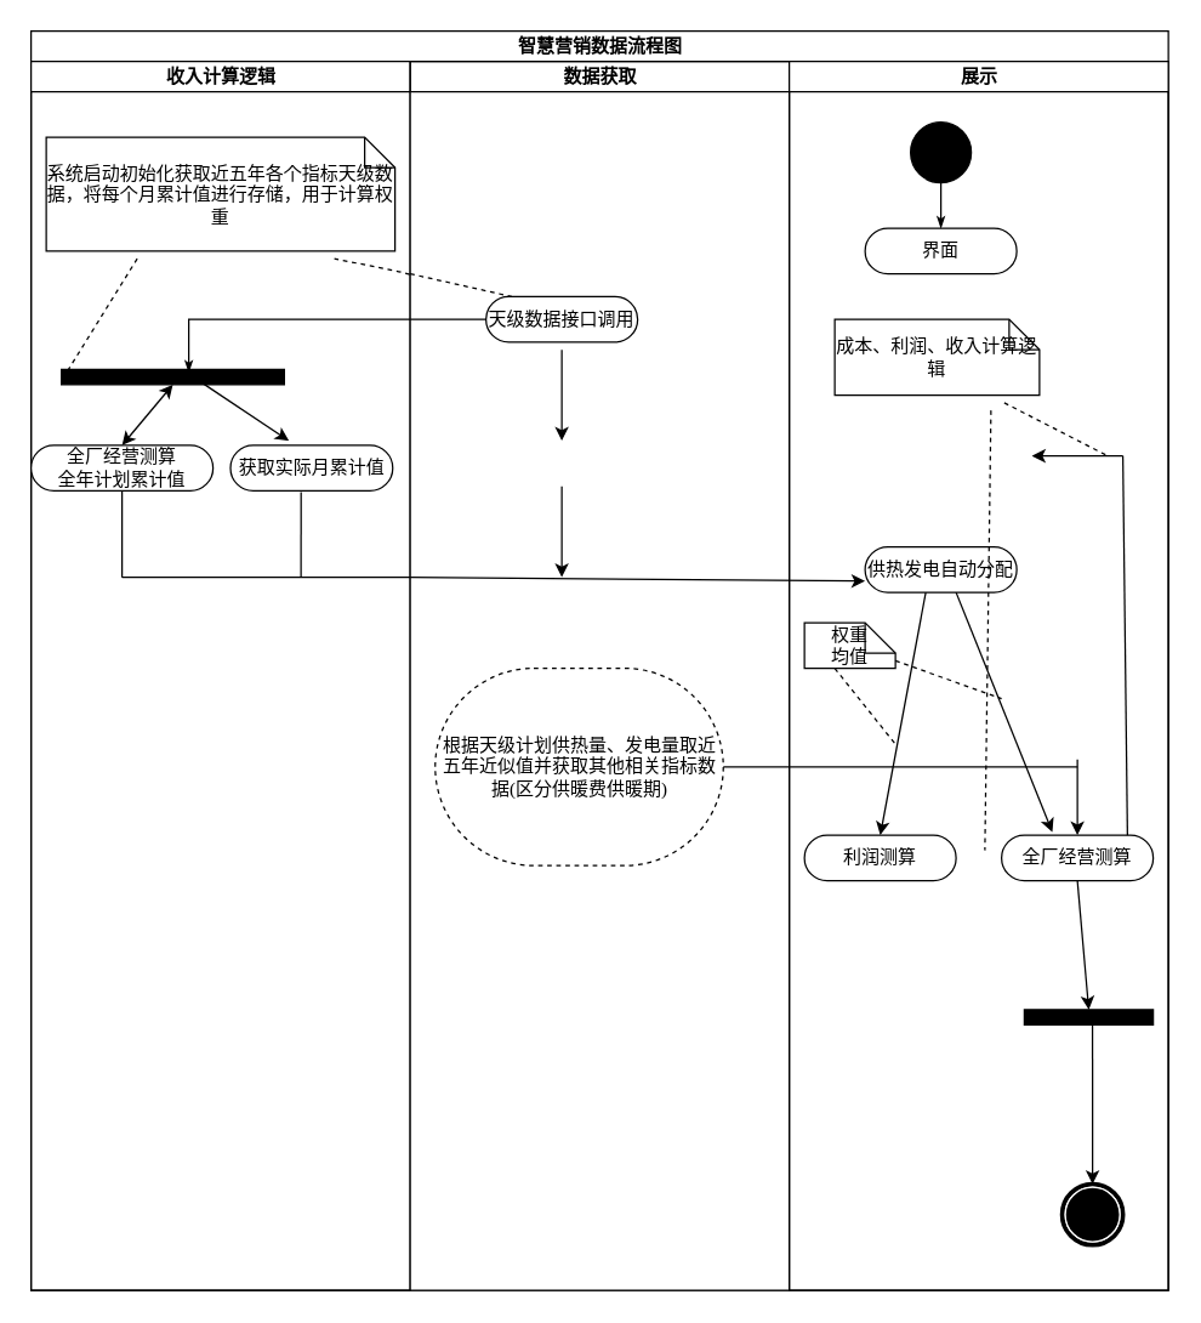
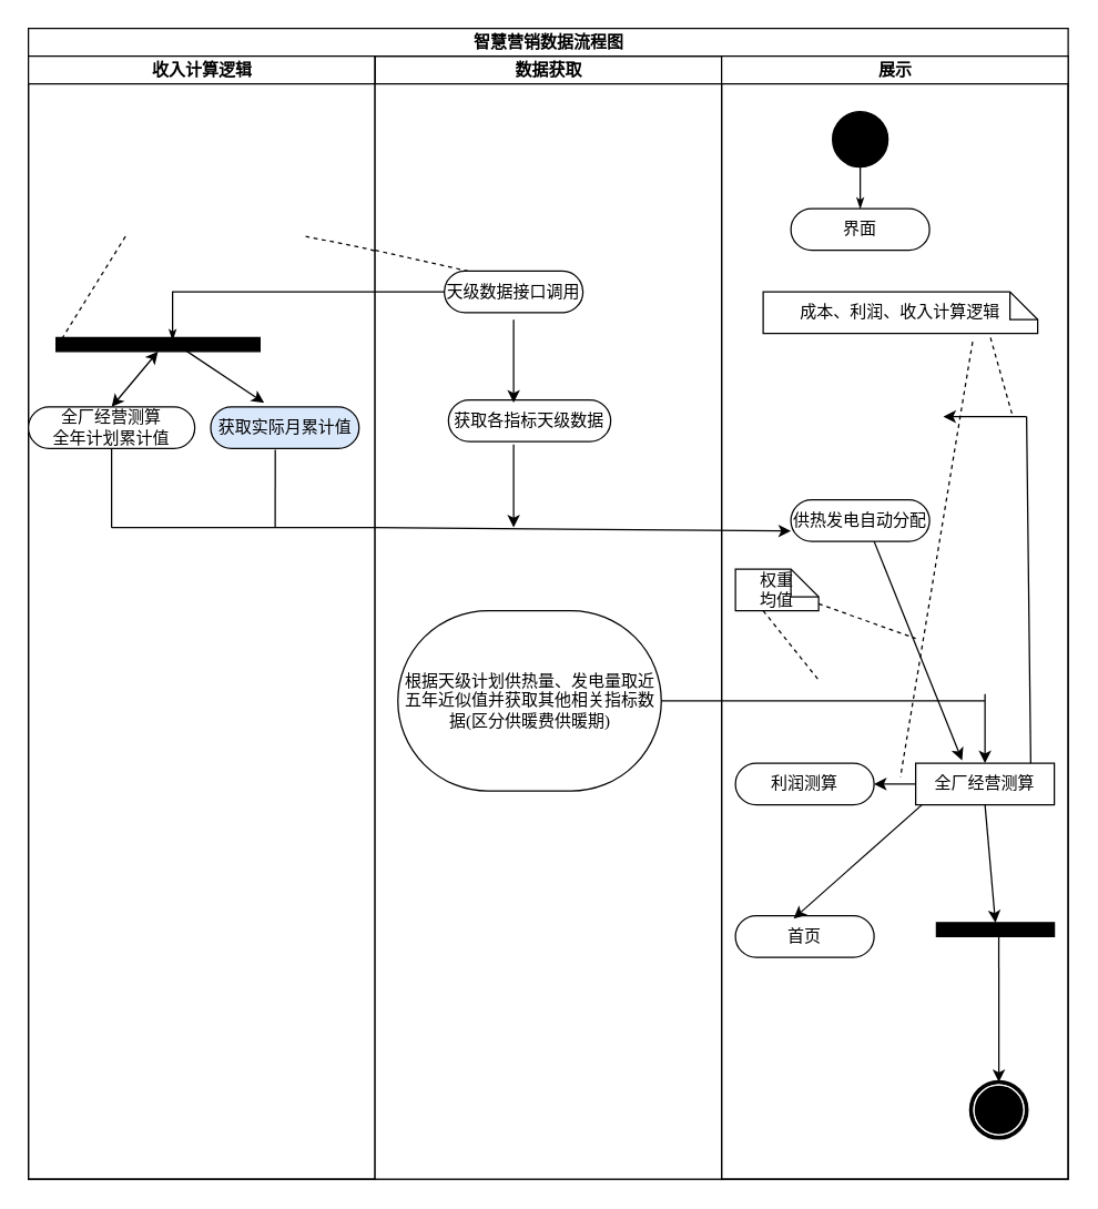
  <mxCell id="0" />
  <mxCell id="1" parent="0" />
  <mxCell id="2" value="智慧营销数据流程图" style="swimlane;html=1;childLayout=stackLayout;startSize=20;rounded=0;shadow=0;comic=0;labelBackgroundColor=none;strokeColor=#000000;strokeWidth=1;fillColor=#ffffff;fontFamily=Verdana;fontSize=12;fontColor=#000000;align=center;" parent="1" vertex="1"><mxGeometry x="20" y="20" width="750" height="830" as="geometry" /></mxCell>
  <mxCell id="3" value="收入计算逻辑" style="swimlane;html=1;startSize=20;" parent="2" vertex="1"><mxGeometry y="20" width="250" height="810" as="geometry" /></mxCell>
  <mxCell id="4" value="" style="whiteSpace=wrap;html=1;rounded=0;shadow=0;comic=0;labelBackgroundColor=none;strokeColor=#000000;strokeWidth=1;fillColor=#000000;fontFamily=Verdana;fontSize=12;fontColor=#000000;align=center;rotation=0;" parent="3" vertex="1"><mxGeometry x="20" y="203" width="147" height="10" as="geometry" /></mxCell>
- <mxCell id="5" value="系统启动初始化获取近五年各个指标天级数据，将每个月累计值进行存储，用于计算权重" style="shape=note;whiteSpace=wrap;html=1;rounded=0;shadow=0;comic=0;labelBackgroundColor=none;strokeColor=#000000;strokeWidth=1;fillColor=#ffffff;fontFamily=Verdana;fontSize=12;fontColor=#000000;align=center;size=20;" vertex="1" parent="3"><mxGeometry x="10" y="50" width="230" height="75" as="geometry" /></mxCell>
  <mxCell id="6" value="" style="endArrow=none;dashed=1;html=1;entryX=0;entryY=0.75;entryDx=0;entryDy=0;" edge="1" parent="3" target="4"><mxGeometry width="50" height="50" relative="1" as="geometry"><mxPoint x="70" y="130" as="sourcePoint" /><mxPoint x="310" y="200" as="targetPoint" /></mxGeometry></mxCell>
  <mxCell id="7" style="edgeStyle=orthogonalEdgeStyle;rounded=0;html=1;labelBackgroundColor=none;startArrow=none;startFill=0;startSize=5;endArrow=classicThin;endFill=1;endSize=5;jettySize=auto;orthogonalLoop=1;strokeColor=#000000;strokeWidth=1;fontFamily=Verdana;fontSize=12;fontColor=#000000;entryX=0.5;entryY=0;entryDx=0;entryDy=0;" edge="1" parent="3" source="18"><mxGeometry relative="1" as="geometry"><mxPoint x="314" y="170" as="sourcePoint" /><mxPoint x="104" y="205" as="targetPoint" /><Array as="points"><mxPoint x="104" y="170" /></Array></mxGeometry></mxCell>
  <mxCell id="8" value="" style="endArrow=none;dashed=1;html=1;" edge="1" parent="3"><mxGeometry width="50" height="50" relative="1" as="geometry"><mxPoint x="300" y="160" as="sourcePoint" /><mxPoint x="200" y="130" as="targetPoint" /><Array as="points"><mxPoint x="250" y="140" /></Array></mxGeometry></mxCell>
  <mxCell id="9" value="全厂经营测算&lt;br&gt;全年计划累计值" style="rounded=1;whiteSpace=wrap;html=1;shadow=0;comic=0;labelBackgroundColor=none;strokeColor=#000000;strokeWidth=1;fillColor=#ffffff;fontFamily=Verdana;fontSize=12;fontColor=#000000;align=center;arcSize=50;" vertex="1" parent="3"><mxGeometry y="253" width="120" height="30" as="geometry" /></mxCell>
- <mxCell id="10" value="获取实际月累计值" style="rounded=1;whiteSpace=wrap;html=1;shadow=0;comic=0;labelBackgroundColor=none;strokeColor=#000000;strokeWidth=1;fillColor=#ffffff;fontFamily=Verdana;fontSize=12;fontColor=#000000;align=center;arcSize=50;" vertex="1" parent="3"><mxGeometry x="131.5" y="253" width="107" height="30" as="geometry" /></mxCell>
+ <mxCell id="10" value="获取实际月累计值" style="rounded=1;whiteSpace=wrap;html=1;shadow=0;comic=0;labelBackgroundColor=none;strokeColor=#000000;strokeWidth=1;fillColor=#dae8fc;fontFamily=Verdana;fontSize=12;fontColor=#000000;align=center;arcSize=50;" vertex="1" parent="3"><mxGeometry x="131.5" y="253" width="107" height="30" as="geometry" /></mxCell>
  <mxCell id="11" value="" style="endArrow=classic;html=1;" edge="1" parent="3"><mxGeometry width="50" height="50" relative="1" as="geometry"><mxPoint x="110" y="210" as="sourcePoint" /><mxPoint x="170" y="250" as="targetPoint" /></mxGeometry></mxCell>
  <mxCell id="12" value="" style="endArrow=none;html=1;entryX=0.5;entryY=1;entryDx=0;entryDy=0;" edge="1" parent="3" target="9"><mxGeometry width="50" height="50" relative="1" as="geometry"><mxPoint x="60" y="340" as="sourcePoint" /><mxPoint x="60" y="290" as="targetPoint" /></mxGeometry></mxCell>
  <mxCell id="13" value="" style="endArrow=none;html=1;" edge="1" parent="3"><mxGeometry width="50" height="50" relative="1" as="geometry"><mxPoint x="60" y="340" as="sourcePoint" /><mxPoint x="250" y="340" as="targetPoint" /></mxGeometry></mxCell>
  <mxCell id="14" value="" style="endArrow=classic;startArrow=classic;html=1;entryX=0.5;entryY=1;entryDx=0;entryDy=0;exitX=0.5;exitY=0;exitDx=0;exitDy=0;" edge="1" parent="3" source="9" target="4"><mxGeometry width="50" height="50" relative="1" as="geometry"><mxPoint x="50" y="270" as="sourcePoint" /><mxPoint x="100" y="220" as="targetPoint" /></mxGeometry></mxCell>
  <mxCell id="15" value="数据获取" style="swimlane;html=1;startSize=20;fillColor=none;swimlaneFillColor=#ffffff;" parent="2" vertex="1"><mxGeometry x="250" y="20" width="250" height="810" as="geometry" /></mxCell>
  <mxCell id="16" style="edgeStyle=none;rounded=0;html=1;labelBackgroundColor=none;startArrow=none;startFill=0;startSize=5;endArrow=classicThin;endFill=1;endSize=5;jettySize=auto;orthogonalLoop=1;strokeColor=#000000;strokeWidth=1;fontFamily=Verdana;fontSize=12;fontColor=#000000;" parent="15" edge="1"><mxGeometry relative="1" as="geometry"><mxPoint x="154.643" y="540" as="sourcePoint" /></mxGeometry></mxCell>
  <mxCell id="17" style="edgeStyle=none;rounded=0;html=1;dashed=1;labelBackgroundColor=none;startArrow=none;startFill=0;startSize=5;endArrow=oval;endFill=0;endSize=5;jettySize=auto;orthogonalLoop=1;strokeColor=#000000;strokeWidth=1;fontFamily=Verdana;fontSize=12;fontColor=#000000;" parent="15" edge="1"><mxGeometry relative="1" as="geometry" /></mxCell>
  <mxCell id="18" value="天级数据接口调用" style="rounded=1;whiteSpace=wrap;html=1;shadow=0;comic=0;labelBackgroundColor=none;strokeColor=#000000;strokeWidth=1;fillColor=#ffffff;fontFamily=Verdana;fontSize=12;fontColor=#000000;align=center;arcSize=50;" parent="15" vertex="1"><mxGeometry x="50" y="155" width="100" height="30" as="geometry" /></mxCell>
  <mxCell id="19" value="" style="line;strokeWidth=1;fillColor=none;align=left;verticalAlign=middle;spacingTop=-1;spacingLeft=3;spacingRight=3;rotatable=0;labelPosition=right;points=[];portConstraint=eastwest;" vertex="1" parent="15"><mxGeometry y="166" width="50" height="8" as="geometry" /></mxCell>
  <mxCell id="20" value="" style="endArrow=none;dashed=1;html=1;entryX=0.17;entryY=0;entryDx=0;entryDy=0;entryPerimeter=0;" edge="1" parent="15" target="18"><mxGeometry width="50" height="50" relative="1" as="geometry"><mxPoint y="140" as="sourcePoint" /><mxPoint x="50" y="150" as="targetPoint" /></mxGeometry></mxCell>
+ <mxCell id="21" value="获取各指标天级数据" style="rounded=1;whiteSpace=wrap;html=1;shadow=0;comic=0;labelBackgroundColor=none;strokeColor=#000000;strokeWidth=1;fillColor=#ffffff;fontFamily=Verdana;fontSize=12;fontColor=#000000;align=center;arcSize=50;" vertex="1" parent="15"><mxGeometry x="53" y="248" width="117" height="30" as="geometry" /></mxCell>
  <mxCell id="22" value="" style="endArrow=classic;html=1;" edge="1" parent="15"><mxGeometry width="50" height="50" relative="1" as="geometry"><mxPoint x="100" y="190" as="sourcePoint" /><mxPoint x="100" y="250" as="targetPoint" /></mxGeometry></mxCell>
  <mxCell id="23" value="" style="endArrow=classic;html=1;entryX=0;entryY=0.75;entryDx=0;entryDy=0;" edge="1" parent="15" target="32"><mxGeometry width="50" height="50" relative="1" as="geometry"><mxPoint y="340" as="sourcePoint" /><mxPoint x="80" y="340" as="targetPoint" /></mxGeometry></mxCell>
  <mxCell id="24" value="" style="endArrow=classic;html=1;" edge="1" parent="15"><mxGeometry width="50" height="50" relative="1" as="geometry"><mxPoint x="100" y="280" as="sourcePoint" /><mxPoint x="100" y="340" as="targetPoint" /></mxGeometry></mxCell>
- <mxCell id="25" value="根据天级计划供热量、发电量取近五年近似值并获取其他相关指标数据(区分供暖费供暖期)" style="rounded=1;whiteSpace=wrap;html=1;shadow=0;comic=0;labelBackgroundColor=none;strokeColor=#000000;strokeWidth=1;fillColor=#ffffff;fontFamily=Verdana;fontSize=12;fontColor=#000000;align=center;arcSize=50;dashed=1;" vertex="1" parent="15"><mxGeometry x="16.5" y="400" width="190" height="130" as="geometry" /></mxCell>
+ <mxCell id="25" value="根据天级计划供热量、发电量取近五年近似值并获取其他相关指标数据(区分供暖费供暖期)" style="rounded=1;whiteSpace=wrap;html=1;shadow=0;comic=0;labelBackgroundColor=none;strokeColor=#000000;strokeWidth=1;fillColor=#ffffff;fontFamily=Verdana;fontSize=12;fontColor=#000000;align=center;arcSize=50;" vertex="1" parent="15"><mxGeometry x="16.5" y="400" width="190" height="130" as="geometry" /></mxCell>
  <mxCell id="26" value="" style="endArrow=none;html=1;" edge="1" parent="15" source="25"><mxGeometry width="50" height="50" relative="1" as="geometry"><mxPoint x="-83.5" y="475" as="sourcePoint" /><mxPoint x="440" y="465" as="targetPoint" /></mxGeometry></mxCell>
  <mxCell id="27" value="展示" style="swimlane;html=1;startSize=20;" parent="2" vertex="1"><mxGeometry x="500" y="20" width="250" height="810" as="geometry" /></mxCell>
  <mxCell id="28" style="edgeStyle=orthogonalEdgeStyle;rounded=0;html=1;labelBackgroundColor=none;startArrow=none;startFill=0;startSize=5;endArrow=classicThin;endFill=1;endSize=5;jettySize=auto;orthogonalLoop=1;strokeColor=#000000;strokeWidth=1;fontFamily=Verdana;fontSize=12;fontColor=#000000;" parent="27" source="29" target="30" edge="1"><mxGeometry relative="1" as="geometry" /></mxCell>
  <mxCell id="29" value="" style="ellipse;whiteSpace=wrap;html=1;rounded=0;shadow=0;comic=0;labelBackgroundColor=none;strokeColor=#000000;strokeWidth=1;fillColor=#000000;fontFamily=Verdana;fontSize=12;fontColor=#000000;align=center;" parent="27" vertex="1"><mxGeometry x="80" y="40" width="40" height="40" as="geometry" /></mxCell>
  <mxCell id="30" value="界面" style="rounded=1;whiteSpace=wrap;html=1;shadow=0;comic=0;labelBackgroundColor=none;strokeColor=#000000;strokeWidth=1;fillColor=#ffffff;fontFamily=Verdana;fontSize=12;fontColor=#000000;align=center;arcSize=50;" parent="27" vertex="1"><mxGeometry x="50" y="110" width="100" height="30" as="geometry" /></mxCell>
  <mxCell id="31" value="" style="shape=mxgraph.bpmn.shape;html=1;verticalLabelPosition=bottom;labelBackgroundColor=#ffffff;verticalAlign=top;perimeter=ellipsePerimeter;outline=end;symbol=terminate;rounded=0;shadow=0;comic=0;strokeColor=#000000;strokeWidth=1;fillColor=#ffffff;fontFamily=Verdana;fontSize=12;fontColor=#000000;align=center;" parent="27" vertex="1"><mxGeometry x="180" y="740" width="40" height="40" as="geometry" /></mxCell>
  <mxCell id="32" value="供热发电自动分配" style="rounded=1;whiteSpace=wrap;html=1;shadow=0;comic=0;labelBackgroundColor=none;strokeColor=#000000;strokeWidth=1;fillColor=#ffffff;fontFamily=Verdana;fontSize=12;fontColor=#000000;align=center;arcSize=50;" parent="27" vertex="1"><mxGeometry x="50" y="320" width="100" height="30" as="geometry" /></mxCell>
- <mxCell id="33" value="全厂经营测算" style="rounded=1;whiteSpace=wrap;html=1;shadow=0;comic=0;labelBackgroundColor=none;strokeColor=#000000;strokeWidth=1;fillColor=#ffffff;fontFamily=Verdana;fontSize=12;fontColor=#000000;align=center;arcSize=50;" vertex="1" parent="27"><mxGeometry x="140" y="510" width="100" height="30" as="geometry" /></mxCell>
+ <mxCell id="33" value="全厂经营测算" style="whiteSpace=wrap;html=1;shadow=0;comic=0;labelBackgroundColor=none;strokeColor=#000000;strokeWidth=1;fillColor=#ffffff;fontFamily=Verdana;fontSize=12;fontColor=#000000;align=center;arcSize=50;rounded=0;" vertex="1" parent="27"><mxGeometry x="140" y="510" width="100" height="30" as="geometry" /></mxCell>
  <mxCell id="34" value="利润测算" style="rounded=1;whiteSpace=wrap;html=1;shadow=0;comic=0;labelBackgroundColor=none;strokeColor=#000000;strokeWidth=1;fillColor=#ffffff;fontFamily=Verdana;fontSize=12;fontColor=#000000;align=center;arcSize=50;" vertex="1" parent="27"><mxGeometry x="10" y="510" width="100" height="30" as="geometry" /></mxCell>
+ <mxCell id="35" value="首页" style="rounded=1;whiteSpace=wrap;html=1;shadow=0;comic=0;labelBackgroundColor=none;strokeColor=#000000;strokeWidth=1;fillColor=#ffffff;fontFamily=Verdana;fontSize=12;fontColor=#000000;align=center;arcSize=50;" vertex="1" parent="27"><mxGeometry x="10" y="620" width="100" height="30" as="geometry" /></mxCell>
  <mxCell id="36" value="" style="whiteSpace=wrap;html=1;rounded=0;shadow=0;comic=0;labelBackgroundColor=none;strokeColor=#000000;strokeWidth=1;fillColor=#000000;fontFamily=Verdana;fontSize=12;fontColor=#000000;align=center;rotation=0;" vertex="1" parent="27"><mxGeometry x="155" y="625" width="85" height="10" as="geometry" /></mxCell>
  <mxCell id="37" value="" style="endArrow=classic;html=1;exitX=0.5;exitY=1;exitDx=0;exitDy=0;entryX=0.5;entryY=0;entryDx=0;entryDy=0;" edge="1" parent="27" source="33" target="36"><mxGeometry width="50" height="50" relative="1" as="geometry"><mxPoint x="102" y="248" as="sourcePoint" /><mxPoint x="188" y="510" as="targetPoint" /></mxGeometry></mxCell>
- <mxCell id="38" value="" style="endArrow=classic;html=1;exitX=0.4;exitY=1;exitDx=0;exitDy=0;exitPerimeter=0;entryX=0.5;entryY=0;entryDx=0;entryDy=0;" edge="1" parent="27" source="32" target="34"><mxGeometry width="50" height="50" relative="1" as="geometry"><mxPoint x="70" y="420" as="sourcePoint" /><mxPoint x="120" y="370" as="targetPoint" /></mxGeometry></mxCell>
  <mxCell id="39" value="" style="endArrow=classic;html=1;entryX=0.335;entryY=-0.067;entryDx=0;entryDy=0;entryPerimeter=0;" edge="1" parent="27" target="33"><mxGeometry width="50" height="50" relative="1" as="geometry"><mxPoint x="110" y="350" as="sourcePoint" /><mxPoint x="190" y="350" as="targetPoint" /></mxGeometry></mxCell>
+ <mxCell id="40" value="" style="endArrow=classic;html=1;exitX=0.045;exitY=1;exitDx=0;exitDy=0;exitPerimeter=0;entryX=0.42;entryY=0.067;entryDx=0;entryDy=0;entryPerimeter=0;" edge="1" parent="27" source="33" target="35"><mxGeometry width="50" height="50" relative="1" as="geometry"><mxPoint x="110" y="480" as="sourcePoint" /><mxPoint x="160" y="430" as="targetPoint" /></mxGeometry></mxCell>
+ <mxCell id="41" value="" style="endArrow=classic;html=1;entryX=1;entryY=0.5;entryDx=0;entryDy=0;exitX=0;exitY=0.5;exitDx=0;exitDy=0;" edge="1" parent="27" source="33" target="34"><mxGeometry width="50" height="50" relative="1" as="geometry"><mxPoint x="110" y="460" as="sourcePoint" /><mxPoint x="160" y="410" as="targetPoint" /></mxGeometry></mxCell>
  <mxCell id="42" value="" style="endArrow=none;html=1;exitX=0.83;exitY=0;exitDx=0;exitDy=0;exitPerimeter=0;" edge="1" parent="27" source="33"><mxGeometry width="50" height="50" relative="1" as="geometry"><mxPoint x="220" y="500" as="sourcePoint" /><mxPoint x="220" y="260" as="targetPoint" /></mxGeometry></mxCell>
  <mxCell id="43" value="" style="endArrow=classic;html=1;" edge="1" parent="27"><mxGeometry width="50" height="50" relative="1" as="geometry"><mxPoint x="220" y="260" as="sourcePoint" /><mxPoint x="160" y="260" as="targetPoint" /></mxGeometry></mxCell>
  <mxCell id="44" value="权重&lt;br&gt;均值" style="shape=note;whiteSpace=wrap;html=1;rounded=0;shadow=0;comic=0;labelBackgroundColor=none;strokeColor=#000000;strokeWidth=1;fillColor=#ffffff;fontFamily=Verdana;fontSize=12;fontColor=#000000;align=center;size=20;" vertex="1" parent="27"><mxGeometry x="10" y="370" width="60" height="30" as="geometry" /></mxCell>
  <mxCell id="45" value="" style="endArrow=none;dashed=1;html=1;exitX=0.333;exitY=1;exitDx=0;exitDy=0;exitPerimeter=0;" edge="1" parent="27" source="44"><mxGeometry width="50" height="50" relative="1" as="geometry"><mxPoint x="30" y="460" as="sourcePoint" /><mxPoint x="70" y="450" as="targetPoint" /></mxGeometry></mxCell>
  <mxCell id="46" value="" style="endArrow=none;dashed=1;html=1;exitX=0;exitY=0;exitDx=60;exitDy=25;exitPerimeter=0;" edge="1" parent="27" source="44"><mxGeometry width="50" height="50" relative="1" as="geometry"><mxPoint x="100" y="470" as="sourcePoint" /><mxPoint x="140" y="420" as="targetPoint" /></mxGeometry></mxCell>
- <mxCell id="47" value="成本、利润、收入计算逻辑" style="shape=note;whiteSpace=wrap;html=1;rounded=0;shadow=0;comic=0;labelBackgroundColor=none;strokeColor=#000000;strokeWidth=1;fillColor=#ffffff;fontFamily=Verdana;fontSize=12;fontColor=#000000;align=center;size=20;" vertex="1" parent="27"><mxGeometry x="30" y="170" width="135" height="50" as="geometry" /></mxCell>
+ <mxCell id="47" value="成本、利润、收入计算逻辑" style="shape=note;whiteSpace=wrap;html=1;rounded=0;shadow=0;comic=0;labelBackgroundColor=none;strokeColor=#000000;strokeWidth=1;fillColor=#ffffff;fontFamily=Verdana;fontSize=12;fontColor=#000000;align=center;size=20;" vertex="1" parent="27"><mxGeometry x="30" y="170" width="198" height="30" as="geometry" /></mxCell>
  <mxCell id="48" value="" style="endArrow=none;dashed=1;html=1;exitX=0.763;exitY=1.2;exitDx=0;exitDy=0;exitPerimeter=0;" edge="1" parent="27" source="47"><mxGeometry width="50" height="50" relative="1" as="geometry"><mxPoint x="190" y="260" as="sourcePoint" /><mxPoint x="129" y="520" as="targetPoint" /></mxGeometry></mxCell>
  <mxCell id="49" value="" style="endArrow=none;dashed=1;html=1;exitX=0.828;exitY=1.1;exitDx=0;exitDy=0;exitPerimeter=0;" edge="1" parent="27" source="47"><mxGeometry width="50" height="50" relative="1" as="geometry"><mxPoint x="200" y="260" as="sourcePoint" /><mxPoint x="210" y="260" as="targetPoint" /></mxGeometry></mxCell>
  <mxCell id="50" value="" style="endArrow=classic;html=1;exitX=0.529;exitY=0.5;exitDx=0;exitDy=0;entryX=0.5;entryY=0;entryDx=0;entryDy=0;exitPerimeter=0;" edge="1" parent="27" source="36" target="31"><mxGeometry width="50" height="50" relative="1" as="geometry"><mxPoint x="190" y="720" as="sourcePoint" /><mxPoint x="198" y="730" as="targetPoint" /></mxGeometry></mxCell>
  <mxCell id="51" value="" style="endArrow=classic;html=1;entryX=0.5;entryY=0;entryDx=0;entryDy=0;" edge="1" parent="27" target="33"><mxGeometry width="50" height="50" relative="1" as="geometry"><mxPoint x="190" y="460" as="sourcePoint" /><mxPoint x="240" y="480" as="targetPoint" /></mxGeometry></mxCell>
  <mxCell id="52" value="" style="endArrow=none;html=1;entryX=0.435;entryY=1.033;entryDx=0;entryDy=0;entryPerimeter=0;" edge="1" parent="1" target="10"><mxGeometry width="50" height="50" relative="1" as="geometry"><mxPoint x="198" y="380" as="sourcePoint" /><mxPoint x="200" y="330" as="targetPoint" /></mxGeometry></mxCell>
